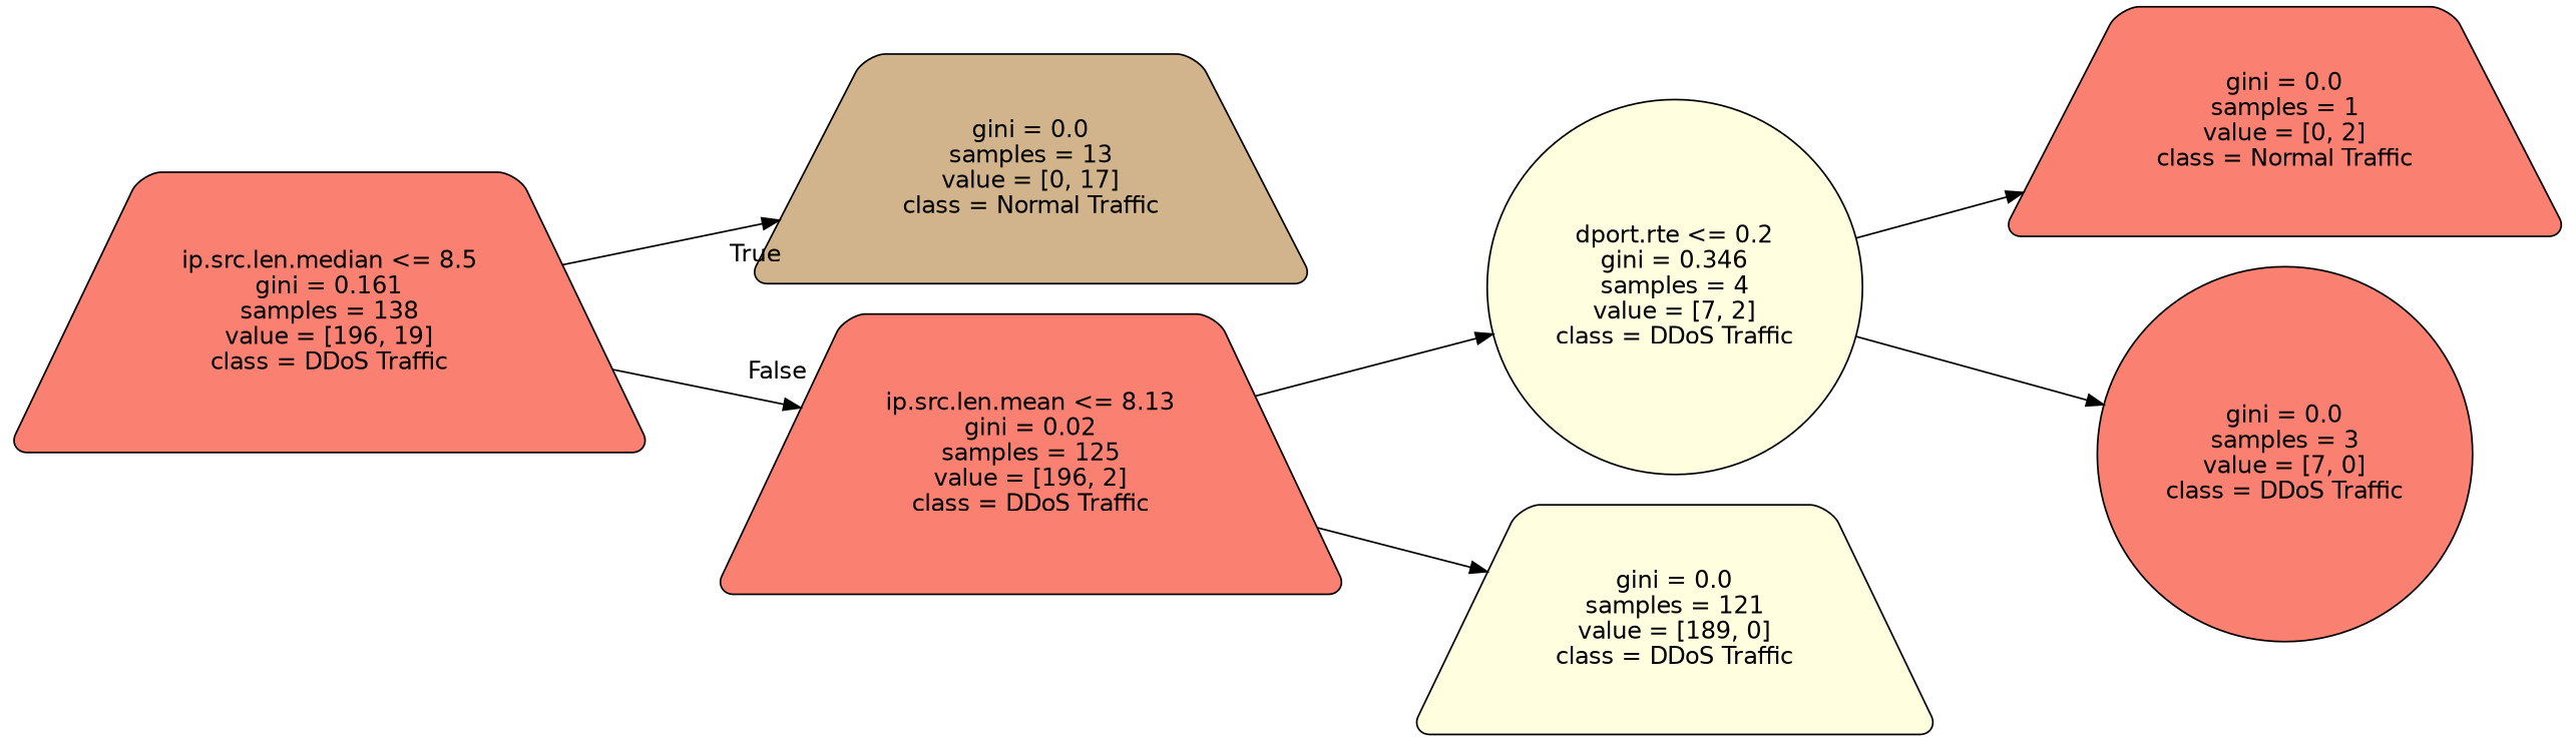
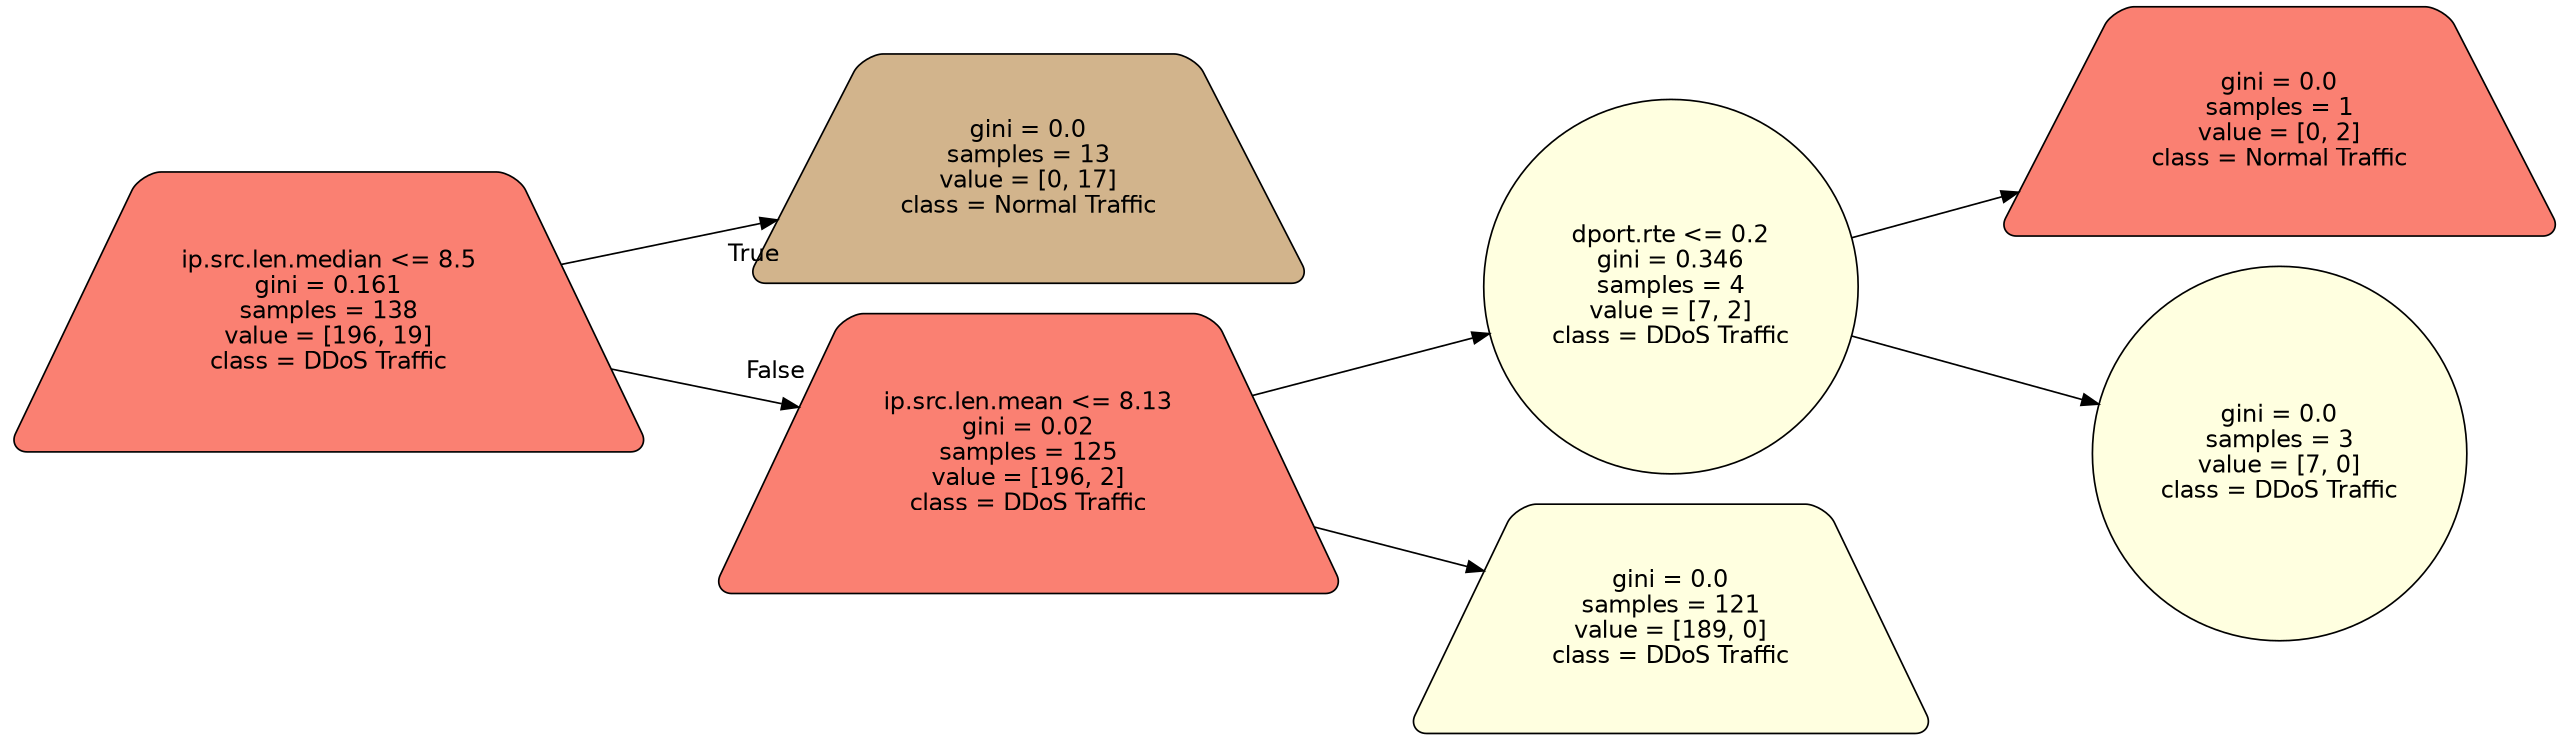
  digraph {
    rankdir=LR
    node [color=black fillcolor=salmon fontname=helvetica shape=trapezium style="filled, rounded"]
    edge [fontname=helvetica]
    n1 [label="ip.src.len.median <= 8.5\ngini = 0.161\nsamples = 138\nvalue = [196, 19]\nclass = DDoS Traffic"]
    n2 [fillcolor=tan label="gini = 0.0\nsamples = 13\nvalue = [0, 17]\nclass = Normal Traffic"]
    n3 [label="ip.src.len.mean <= 8.13\ngini = 0.02\nsamples = 125\nvalue = [196, 2]\nclass = DDoS Traffic"]
    n4 [fillcolor=lightyellow label="dport.rte <= 0.2\ngini = 0.346\nsamples = 4\nvalue = [7, 2]\nclass = DDoS Traffic" shape=circle]
    n5 [fillcolor=lightyellow label="gini = 0.0\nsamples = 121\nvalue = [189, 0]\nclass = DDoS Traffic"]
    n6 [label="gini = 0.0\nsamples = 1\nvalue = [0, 2]\nclass = Normal Traffic"]
-   n7 [label="gini = 0.0\nsamples = 3\nvalue = [7, 0]\nclass = DDoS Traffic" shape=circle]
+   n7 [fillcolor=lightyellow label="gini = 0.0\nsamples = 3\nvalue = [7, 0]\nclass = DDoS Traffic" shape=circle]
    n1 -> n2 [headlabel=True labelangle=45 labeldistance=2.5]
    n1 -> n3 [headlabel=False labelangle=-45 labeldistance=2.5]
    n3 -> n4
    n3 -> n5
    n4 -> n6
    n4 -> n7
  }
